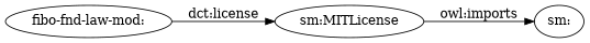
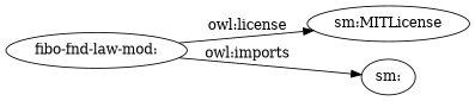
  digraph {
    rankdir=LR
    "fibo-fnd-law-mod:"
    "sm:MITLicense"
    "sm:"
-   "fibo-fnd-law-mod:" -> "sm:MITLicense" [label="dct:license"]
-   "sm:MITLicense" -> "sm:" [label="owl:imports"]
+   "fibo-fnd-law-mod:" -> "sm:MITLicense" [label="owl:license"]
+   "fibo-fnd-law-mod:" -> "sm:" [label="owl:imports"]
  }
